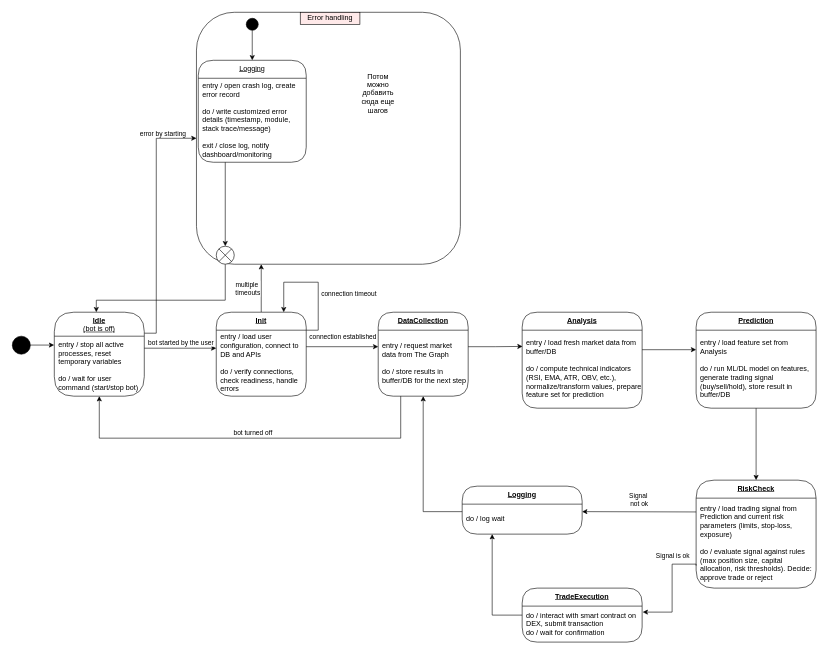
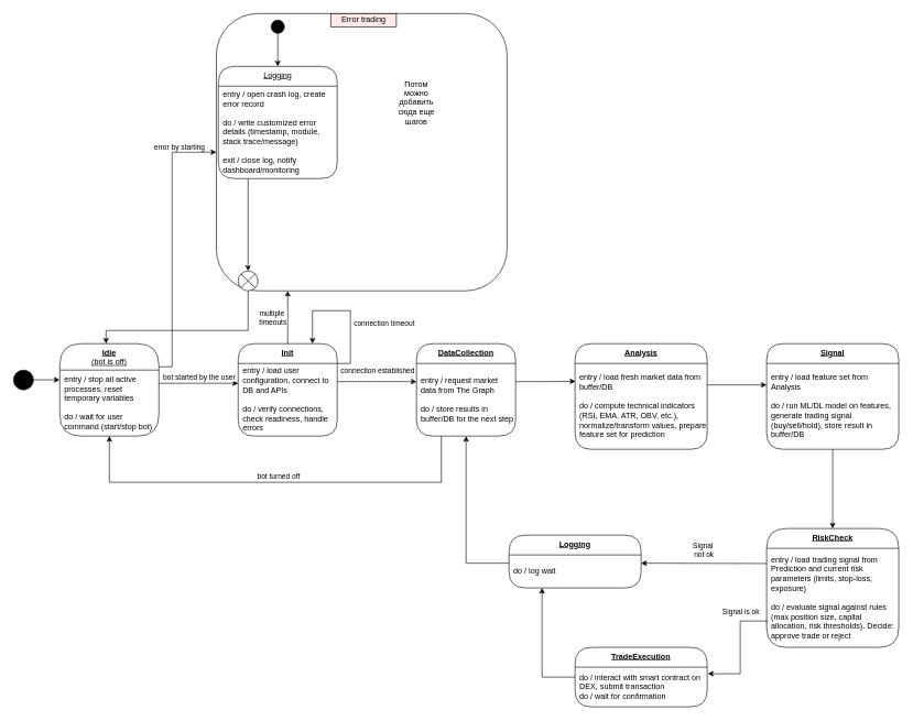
  <mxCell id="0" />
  <mxCell id="1" parent="0" />
  <mxCell id="2" style="edgeStyle=orthogonalEdgeStyle;rounded=0;orthogonalLoop=1;jettySize=auto;html=1;exitX=1;exitY=0.5;exitDx=0;exitDy=0;entryX=-0.002;entryY=0.148;entryDx=0;entryDy=0;entryPerimeter=0;" edge="1" parent="1" source="3" target="19"><mxGeometry relative="1" as="geometry"><mxPoint x="100" y="575" as="targetPoint" /><Array as="points"><mxPoint x="90" y="575" /></Array></mxGeometry></mxCell>
  <mxCell id="3" value="" style="ellipse;fillColor=strokeColor;html=1;" vertex="1" parent="1"><mxGeometry x="20" y="560" width="30" height="30" as="geometry" /></mxCell>
  <mxCell id="4" style="edgeStyle=orthogonalEdgeStyle;rounded=0;orthogonalLoop=1;jettySize=auto;html=1;exitX=1;exitY=0.25;exitDx=0;exitDy=0;entryX=0;entryY=0.5;entryDx=0;entryDy=0;" edge="1" parent="1" source="6" target="23"><mxGeometry relative="1" as="geometry"><mxPoint x="290" y="235" as="targetPoint" /><Array as="points"><mxPoint x="260" y="555" /><mxPoint x="260" y="230" /></Array></mxGeometry></mxCell>
  <mxCell id="5" value="error by starting" style="edgeLabel;html=1;align=center;verticalAlign=middle;resizable=0;points=[];" vertex="1" connectable="0" parent="4"><mxGeometry x="-0.071" relative="1" as="geometry"><mxPoint x="10" y="-163" as="offset" /></mxGeometry></mxCell>
  <mxCell id="6" value="&lt;b&gt;Idle&lt;/b&gt;&lt;div&gt;(bot is off)&lt;/div&gt;" style="swimlane;fontStyle=4;align=center;verticalAlign=top;childLayout=stackLayout;horizontal=1;startSize=40;horizontalStack=0;resizeParent=1;resizeParentMax=0;resizeLast=0;collapsible=0;marginBottom=0;html=1;rounded=1;absoluteArcSize=1;arcSize=65;whiteSpace=wrap;" vertex="1" parent="1"><mxGeometry x="90" y="520" width="150" height="140" as="geometry" /></mxCell>
  <mxCell id="7" style="edgeStyle=orthogonalEdgeStyle;rounded=0;orthogonalLoop=1;jettySize=auto;html=1;exitX=0.5;exitY=0;exitDx=0;exitDy=0;" edge="1" parent="1" source="9"><mxGeometry relative="1" as="geometry"><mxPoint x="435" y="440" as="targetPoint" /><Array as="points"><mxPoint x="435" y="440" /></Array></mxGeometry></mxCell>
  <mxCell id="8" value="multiple&lt;div&gt;&amp;nbsp;timeouts&lt;/div&gt;" style="edgeLabel;html=1;align=center;verticalAlign=middle;resizable=0;points=[];" vertex="1" connectable="0" parent="7"><mxGeometry x="-0.179" y="1" relative="1" as="geometry"><mxPoint x="-24" y="-7" as="offset" /></mxGeometry></mxCell>
  <mxCell id="9" value="&lt;b&gt;Init&lt;/b&gt;" style="swimlane;fontStyle=4;align=center;verticalAlign=top;childLayout=stackLayout;horizontal=1;startSize=30;horizontalStack=0;resizeParent=1;resizeParentMax=0;resizeLast=0;collapsible=0;marginBottom=0;html=1;rounded=1;absoluteArcSize=1;arcSize=50;whiteSpace=wrap;" vertex="1" parent="1"><mxGeometry x="360" y="520" width="150" height="140" as="geometry" /></mxCell>
  <mxCell id="10" style="edgeStyle=orthogonalEdgeStyle;rounded=0;orthogonalLoop=1;jettySize=auto;html=1;exitX=1;exitY=0;exitDx=0;exitDy=0;entryX=0.75;entryY=0;entryDx=0;entryDy=0;" edge="1" parent="9" source="12" target="9"><mxGeometry relative="1" as="geometry"><Array as="points"><mxPoint x="170" y="30" /><mxPoint x="170" y="-50" /><mxPoint x="113" y="-50" /></Array></mxGeometry></mxCell>
  <mxCell id="11" value="connection timeout" style="edgeLabel;html=1;align=center;verticalAlign=middle;resizable=0;points=[];" vertex="1" connectable="0" parent="10"><mxGeometry x="-0.339" y="2" relative="1" as="geometry"><mxPoint x="52" y="-12" as="offset" /></mxGeometry></mxCell>
  <mxCell id="12" value="entry / load user configuration, connect to DB and APIs&lt;div&gt;&lt;br&gt;&lt;div&gt;do /&amp;nbsp;verify connections, check readiness, handle errors&lt;/div&gt;&lt;/div&gt;" style="fillColor=none;strokeColor=none;align=left;verticalAlign=middle;spacingLeft=5;whiteSpace=wrap;html=1;" vertex="1" parent="9"><mxGeometry y="30" width="150" height="110" as="geometry" /></mxCell>
  <mxCell id="13" style="edgeStyle=orthogonalEdgeStyle;rounded=0;orthogonalLoop=1;jettySize=auto;html=1;" edge="1" parent="1"><mxGeometry relative="1" as="geometry"><mxPoint x="240" y="580" as="sourcePoint" /><mxPoint x="360" y="580" as="targetPoint" /><Array as="points"><mxPoint x="240" y="580" /></Array></mxGeometry></mxCell>
  <mxCell id="14" value="bot started by the user" style="edgeLabel;html=1;align=center;verticalAlign=middle;resizable=0;points=[];" vertex="1" connectable="0" parent="13"><mxGeometry x="0.148" y="2" relative="1" as="geometry"><mxPoint x="-9" y="-8" as="offset" /></mxGeometry></mxCell>
  <mxCell id="15" value="&lt;b&gt;DataCollection&lt;/b&gt;" style="swimlane;fontStyle=4;align=center;verticalAlign=top;childLayout=stackLayout;horizontal=1;startSize=30;horizontalStack=0;resizeParent=1;resizeParentMax=0;resizeLast=0;collapsible=0;marginBottom=0;html=1;rounded=1;absoluteArcSize=1;arcSize=50;whiteSpace=wrap;" vertex="1" parent="1"><mxGeometry x="630" y="520" width="150" height="140" as="geometry" /></mxCell>
  <mxCell id="16" value="entry / request market data from The Graph&lt;div&gt;&lt;br&gt;&lt;div&gt;do /&amp;nbsp;store results in buffer/DB for the next step&lt;/div&gt;&lt;/div&gt;" style="fillColor=none;strokeColor=none;align=left;verticalAlign=middle;spacingLeft=5;whiteSpace=wrap;html=1;" vertex="1" parent="15"><mxGeometry y="30" width="150" height="110" as="geometry" /></mxCell>
  <mxCell id="17" style="edgeStyle=orthogonalEdgeStyle;rounded=0;orthogonalLoop=1;jettySize=auto;html=1;exitX=1;exitY=0.25;exitDx=0;exitDy=0;entryX=0;entryY=0.25;entryDx=0;entryDy=0;" edge="1" parent="1" source="12" target="16"><mxGeometry relative="1" as="geometry" /></mxCell>
  <mxCell id="18" value="connection established" style="edgeLabel;html=1;align=center;verticalAlign=middle;resizable=0;points=[];" vertex="1" connectable="0" parent="17"><mxGeometry x="0.226" y="2" relative="1" as="geometry"><mxPoint x="-14" y="-15" as="offset" /></mxGeometry></mxCell>
  <mxCell id="19" value="entry / stop all active processes, reset temporary variables&lt;div&gt;&lt;br&gt;&lt;div&gt;do /&amp;nbsp;wait for user command (start/stop bot)&lt;/div&gt;&lt;/div&gt;" style="fillColor=none;strokeColor=none;align=left;verticalAlign=middle;spacingLeft=5;whiteSpace=wrap;html=1;" vertex="1" parent="1"><mxGeometry x="90" y="560" width="150" height="100" as="geometry" /></mxCell>
  <mxCell id="20" value="&lt;b&gt;Analysis&lt;/b&gt;" style="swimlane;fontStyle=4;align=center;verticalAlign=top;childLayout=stackLayout;horizontal=1;startSize=30;horizontalStack=0;resizeParent=1;resizeParentMax=0;resizeLast=0;collapsible=0;marginBottom=0;html=1;rounded=1;absoluteArcSize=1;arcSize=50;whiteSpace=wrap;" vertex="1" parent="1"><mxGeometry x="870" y="520" width="200" height="160" as="geometry" /></mxCell>
  <mxCell id="21" value="entry / load fresh market data from buffer/DB&lt;div&gt;&lt;br&gt;&lt;div&gt;do /&amp;nbsp;compute technical indicators (RSI, EMA, ATR, OBV, etc.), normalize/transform values, prepare feature set for prediction&lt;/div&gt;&lt;/div&gt;" style="fillColor=none;strokeColor=none;align=left;verticalAlign=middle;spacingLeft=5;whiteSpace=wrap;html=1;" vertex="1" parent="20"><mxGeometry y="30" width="200" height="130" as="geometry" /></mxCell>
  <mxCell id="22" style="edgeStyle=orthogonalEdgeStyle;rounded=0;orthogonalLoop=1;jettySize=auto;html=1;exitX=1;exitY=0.25;exitDx=0;exitDy=0;entryX=0.003;entryY=0.208;entryDx=0;entryDy=0;entryPerimeter=0;" edge="1" parent="1" source="16" target="21"><mxGeometry relative="1" as="geometry"><mxPoint x="860" y="577.235" as="targetPoint" /></mxGeometry></mxCell>
  <mxCell id="23" value="" style="rounded=1;whiteSpace=wrap;html=1;" vertex="1" parent="1"><mxGeometry x="327" y="20" width="440" height="420" as="geometry" /></mxCell>
- <mxCell id="24" value="Error handling" style="rounded=0;whiteSpace=wrap;html=1;fillColor=light-dark(#FFE9E9,#EDEDED);strokeColor=#000000;gradientColor=none;perimeterSpacing=1;" vertex="1" parent="1"><mxGeometry x="500" y="20" width="99.5" height="20" as="geometry" /></mxCell>
+ <mxCell id="24" value="Error trading" style="rounded=0;whiteSpace=wrap;html=1;fillColor=light-dark(#FFE9E9,#EDEDED);strokeColor=#000000;gradientColor=none;perimeterSpacing=1;" vertex="1" parent="1"><mxGeometry x="500" y="20" width="99.5" height="20" as="geometry" /></mxCell>
  <mxCell id="25" style="edgeStyle=orthogonalEdgeStyle;rounded=0;orthogonalLoop=1;jettySize=auto;html=1;exitX=0.5;exitY=1;exitDx=0;exitDy=0;entryX=0.5;entryY=0;entryDx=0;entryDy=0;" edge="1" parent="1" source="26" target="27"><mxGeometry relative="1" as="geometry" /></mxCell>
  <mxCell id="26" value="" style="ellipse;fillColor=strokeColor;html=1;" vertex="1" parent="1"><mxGeometry x="410" y="30" width="20" height="20" as="geometry" /></mxCell>
  <mxCell id="27" value="Logging" style="swimlane;fontStyle=4;align=center;verticalAlign=top;childLayout=stackLayout;horizontal=1;startSize=30;horizontalStack=0;resizeParent=1;resizeParentMax=0;resizeLast=0;collapsible=0;marginBottom=0;html=1;rounded=1;absoluteArcSize=1;arcSize=50;whiteSpace=wrap;" vertex="1" parent="1"><mxGeometry x="330" y="100" width="180" height="170" as="geometry" /></mxCell>
  <mxCell id="28" value="entry /&amp;nbsp;open crash log, create error record&lt;div&gt;&lt;br&gt;&lt;/div&gt;&lt;div&gt;do /&amp;nbsp;write customized error details (timestamp, module, stack trace/message)&amp;nbsp;&lt;/div&gt;&lt;div&gt;&lt;br&gt;&lt;/div&gt;&lt;div&gt;exit / close log,&amp;nbsp;notify dashboard/monitoring&lt;/div&gt;" style="fillColor=none;strokeColor=none;align=left;verticalAlign=middle;spacingLeft=5;whiteSpace=wrap;html=1;" vertex="1" parent="27"><mxGeometry y="30" width="180" height="140" as="geometry" /></mxCell>
  <mxCell id="29" value="Потом можно добавить сюда еще шагов" style="text;html=1;align=center;verticalAlign=middle;whiteSpace=wrap;rounded=0;" vertex="1" parent="1"><mxGeometry x="599.5" y="140" width="60" height="30" as="geometry" /></mxCell>
  <mxCell id="30" style="edgeStyle=orthogonalEdgeStyle;rounded=0;orthogonalLoop=1;jettySize=auto;html=1;exitX=0.5;exitY=1;exitDx=0;exitDy=0;" edge="1" parent="1" source="31"><mxGeometry relative="1" as="geometry"><mxPoint x="160" y="520" as="targetPoint" /><Array as="points"><mxPoint x="375" y="500" /><mxPoint x="160" y="500" /></Array></mxGeometry></mxCell>
  <mxCell id="31" value="" style="shape=sumEllipse;perimeter=ellipsePerimeter;html=1;backgroundOutline=1;" vertex="1" parent="1"><mxGeometry x="360" y="410" width="30" height="30" as="geometry" /></mxCell>
  <mxCell id="32" style="edgeStyle=orthogonalEdgeStyle;rounded=0;orthogonalLoop=1;jettySize=auto;html=1;exitX=0.25;exitY=1;exitDx=0;exitDy=0;" edge="1" parent="1" source="28" target="31"><mxGeometry relative="1" as="geometry" /></mxCell>
- <mxCell id="33" value="&lt;strong data-end=&quot;14&quot; data-start=&quot;0&quot;&gt;Prediction&lt;/strong&gt;" style="swimlane;fontStyle=4;align=center;verticalAlign=top;childLayout=stackLayout;horizontal=1;startSize=30;horizontalStack=0;resizeParent=1;resizeParentMax=0;resizeLast=0;collapsible=0;marginBottom=0;html=1;rounded=1;absoluteArcSize=1;arcSize=50;whiteSpace=wrap;" vertex="1" parent="1"><mxGeometry x="1160" y="520" width="200" height="160" as="geometry" /></mxCell>
+ <mxCell id="33" value="&lt;strong data-end=&quot;14&quot; data-start=&quot;0&quot;&gt;Signal&lt;/strong&gt;" style="swimlane;fontStyle=4;align=center;verticalAlign=top;childLayout=stackLayout;horizontal=1;startSize=30;horizontalStack=0;resizeParent=1;resizeParentMax=0;resizeLast=0;collapsible=0;marginBottom=0;html=1;rounded=1;absoluteArcSize=1;arcSize=50;whiteSpace=wrap;" vertex="1" parent="1"><mxGeometry x="1160" y="520" width="200" height="160" as="geometry" /></mxCell>
  <mxCell id="34" value="entry /&amp;nbsp;load feature set from Analysis&lt;div&gt;&lt;br&gt;&lt;div&gt;do /&amp;nbsp;run ML/DL model on features, generate trading signal (buy/sell/hold), store result in buffer/DB&lt;/div&gt;&lt;/div&gt;" style="fillColor=none;strokeColor=none;align=left;verticalAlign=middle;spacingLeft=5;whiteSpace=wrap;html=1;" vertex="1" parent="33"><mxGeometry y="30" width="200" height="130" as="geometry" /></mxCell>
  <mxCell id="35" style="edgeStyle=orthogonalEdgeStyle;rounded=0;orthogonalLoop=1;jettySize=auto;html=1;exitX=1;exitY=0.25;exitDx=0;exitDy=0;entryX=0;entryY=0.25;entryDx=0;entryDy=0;" edge="1" parent="1" source="21" target="34"><mxGeometry relative="1" as="geometry" /></mxCell>
  <mxCell id="36" value="&lt;strong data-end=&quot;13&quot; data-start=&quot;0&quot;&gt;RiskCheck&lt;/strong&gt; &lt;div&gt;&lt;br/&gt;&lt;/div&gt;" style="swimlane;fontStyle=4;align=center;verticalAlign=top;childLayout=stackLayout;horizontal=1;startSize=30;horizontalStack=0;resizeParent=1;resizeParentMax=0;resizeLast=0;collapsible=0;marginBottom=0;html=1;rounded=1;absoluteArcSize=1;arcSize=88;whiteSpace=wrap;" vertex="1" parent="1"><mxGeometry x="1160" y="800" width="200" height="180" as="geometry" /></mxCell>
  <mxCell id="37" value="entry /&amp;nbsp;load trading signal from Prediction and current risk parameters (limits, stop-loss, exposure)&lt;div&gt;&lt;br&gt;&lt;div&gt;do /&amp;nbsp;evaluate signal against rules (max position size, capital allocation, risk thresholds). Decide: approve trade or reject&lt;/div&gt;&lt;/div&gt;" style="fillColor=none;strokeColor=none;align=left;verticalAlign=middle;spacingLeft=5;whiteSpace=wrap;html=1;" vertex="1" parent="36"><mxGeometry y="30" width="200" height="150" as="geometry" /></mxCell>
  <mxCell id="38" style="edgeStyle=orthogonalEdgeStyle;rounded=0;orthogonalLoop=1;jettySize=auto;html=1;exitX=0.5;exitY=1;exitDx=0;exitDy=0;entryX=0.5;entryY=0;entryDx=0;entryDy=0;" edge="1" parent="1" source="34" target="36"><mxGeometry relative="1" as="geometry" /></mxCell>
  <mxCell id="39" value="&lt;strong data-end=&quot;14&quot; data-start=&quot;0&quot;&gt;TradeExecution&lt;/strong&gt;" style="swimlane;fontStyle=4;align=center;verticalAlign=top;childLayout=stackLayout;horizontal=1;startSize=30;horizontalStack=0;resizeParent=1;resizeParentMax=0;resizeLast=0;collapsible=0;marginBottom=0;html=1;rounded=1;absoluteArcSize=1;arcSize=50;whiteSpace=wrap;" vertex="1" parent="1"><mxGeometry x="870" y="980" width="200" height="90" as="geometry" /></mxCell>
  <mxCell id="40" value="do /&amp;nbsp;interact with smart contract on DEX,&amp;nbsp;&lt;span style=&quot;background-color: transparent; color: light-dark(rgb(0, 0, 0), rgb(255, 255, 255));&quot;&gt;submit transaction&lt;/span&gt;&lt;div&gt;&lt;span style=&quot;background-color: transparent; color: light-dark(rgb(0, 0, 0), rgb(255, 255, 255));&quot;&gt;do / wait for confirmation&lt;/span&gt;&lt;/div&gt;" style="fillColor=none;strokeColor=none;align=left;verticalAlign=middle;spacingLeft=5;whiteSpace=wrap;html=1;" vertex="1" parent="39"><mxGeometry y="30" width="200" height="60" as="geometry" /></mxCell>
  <mxCell id="41" style="edgeStyle=orthogonalEdgeStyle;rounded=0;orthogonalLoop=1;jettySize=auto;html=1;exitX=0;exitY=0.75;exitDx=0;exitDy=0;" edge="1" parent="1" source="37"><mxGeometry relative="1" as="geometry"><mxPoint x="1071" y="1020" as="targetPoint" /><Array as="points"><mxPoint x="1160" y="940" /><mxPoint x="1120" y="940" /><mxPoint x="1120" y="1020" /></Array></mxGeometry></mxCell>
  <mxCell id="42" value="Signal is ok" style="edgeLabel;html=1;align=center;verticalAlign=middle;resizable=0;points=[];" vertex="1" connectable="0" parent="41"><mxGeometry x="0.045" y="-2" relative="1" as="geometry"><mxPoint x="2" y="-62" as="offset" /></mxGeometry></mxCell>
  <mxCell id="43" value="&lt;strong data-end=&quot;14&quot; data-start=&quot;0&quot;&gt;Logging&lt;/strong&gt;" style="swimlane;fontStyle=4;align=center;verticalAlign=top;childLayout=stackLayout;horizontal=1;startSize=30;horizontalStack=0;resizeParent=1;resizeParentMax=0;resizeLast=0;collapsible=0;marginBottom=0;html=1;rounded=1;absoluteArcSize=1;arcSize=50;whiteSpace=wrap;" vertex="1" parent="1"><mxGeometry x="770" y="810" width="200" height="80" as="geometry" /></mxCell>
  <mxCell id="44" value="do / log wait" style="fillColor=none;strokeColor=none;align=left;verticalAlign=middle;spacingLeft=5;whiteSpace=wrap;html=1;" vertex="1" parent="43"><mxGeometry y="30" width="200" height="50" as="geometry" /></mxCell>
  <mxCell id="45" style="edgeStyle=orthogonalEdgeStyle;rounded=0;orthogonalLoop=1;jettySize=auto;html=1;entryX=1;entryY=0.25;entryDx=0;entryDy=0;" edge="1" parent="1" target="44"><mxGeometry relative="1" as="geometry"><mxPoint x="1080" y="850" as="targetPoint" /><mxPoint x="1160" y="853" as="sourcePoint" /><Array as="points"><mxPoint x="1160" y="853" /><mxPoint x="1080" y="853" /></Array></mxGeometry></mxCell>
  <mxCell id="46" value="Signal&amp;nbsp;&lt;div&gt;not ok&lt;/div&gt;" style="edgeLabel;html=1;align=center;verticalAlign=middle;resizable=0;points=[];" vertex="1" connectable="0" parent="45"><mxGeometry x="0.013" y="-2" relative="1" as="geometry"><mxPoint y="-18" as="offset" /></mxGeometry></mxCell>
  <mxCell id="47" style="edgeStyle=orthogonalEdgeStyle;rounded=0;orthogonalLoop=1;jettySize=auto;html=1;exitX=0;exitY=0.25;exitDx=0;exitDy=0;entryX=0.5;entryY=1;entryDx=0;entryDy=0;" edge="1" parent="1" source="44" target="16"><mxGeometry relative="1" as="geometry"><Array as="points"><mxPoint x="705" y="853" /></Array></mxGeometry></mxCell>
  <mxCell id="48" style="edgeStyle=orthogonalEdgeStyle;rounded=0;orthogonalLoop=1;jettySize=auto;html=1;exitX=0;exitY=0.25;exitDx=0;exitDy=0;entryX=0.25;entryY=1;entryDx=0;entryDy=0;" edge="1" parent="1" source="40" target="44"><mxGeometry relative="1" as="geometry" /></mxCell>
  <mxCell id="49" style="edgeStyle=orthogonalEdgeStyle;rounded=0;orthogonalLoop=1;jettySize=auto;html=1;exitX=0.25;exitY=1;exitDx=0;exitDy=0;entryX=0.5;entryY=1;entryDx=0;entryDy=0;" edge="1" parent="1" source="16" target="19"><mxGeometry relative="1" as="geometry"><Array as="points"><mxPoint x="667" y="730" /><mxPoint x="165" y="730" /></Array></mxGeometry></mxCell>
  <mxCell id="50" value="bot turned off" style="edgeLabel;html=1;align=center;verticalAlign=middle;resizable=0;points=[];" vertex="1" connectable="0" parent="49"><mxGeometry x="0.016" y="-3" relative="1" as="geometry"><mxPoint x="9" y="-7" as="offset" /></mxGeometry></mxCell>
